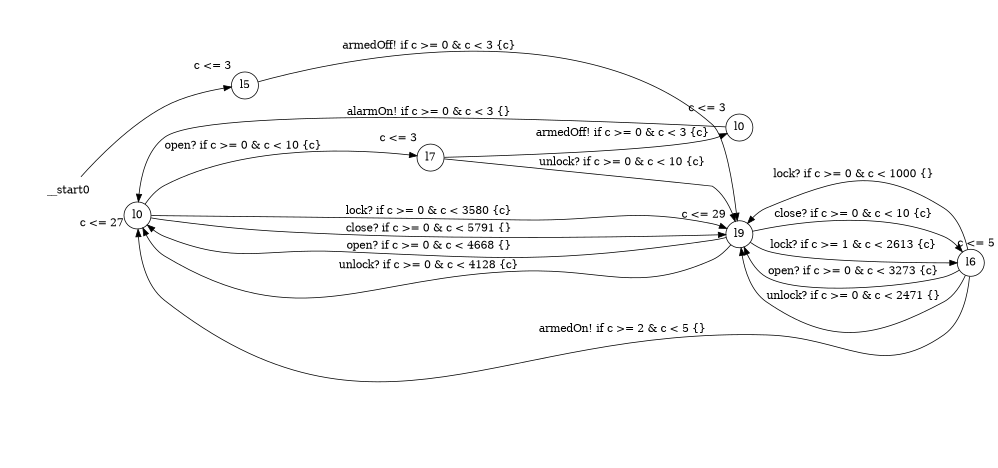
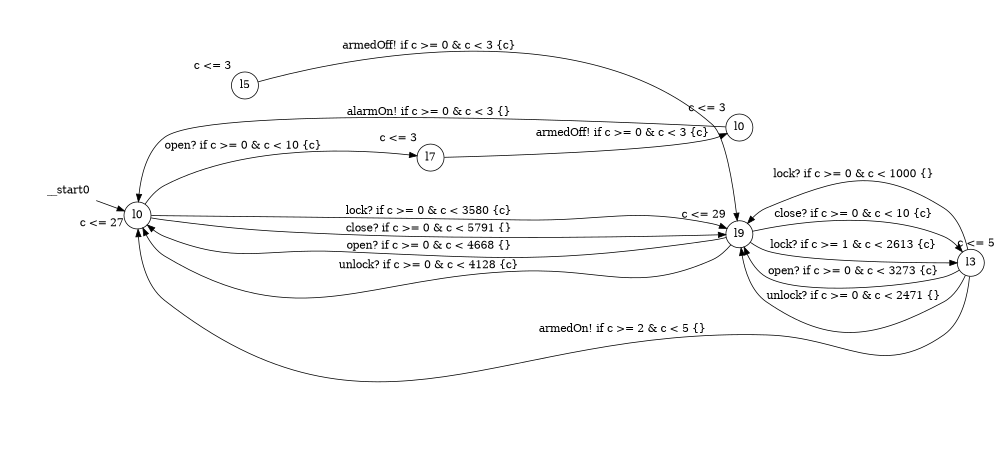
  digraph {
    rankdir=LR
    node [shape=circle margin=0 xlabel="c <= 3"]
    __start0 [shape=none margin="" xlabel=""]
    n2 [label=l0 xlabel="c <= 27"]
    n3 [label=l9 xlabel="c <= 29"]
    n4 [label=l7]
-   n5 [label=l6 xlabel="c <= 5"]
+   n5 [label=l3 xlabel="c <= 5"]
    n6 [label=l5]
    n7 [label=l0]
-   __start0 -> n6
+   __start0 -> n2
    n2 -> n3 [label="lock? if c >= 0 & c < 3580 {c} "]
    n2 -> n3 [label="close? if c >= 0 & c < 5791 {} "]
    n2 -> n4 [label="open? if c >= 0 & c < 10 {c} "]
    n3 -> n2 [label="open? if c >= 0 & c < 4668 {} "]
    n3 -> n2 [label="unlock? if c >= 0 & c < 4128 {c} "]
    n3 -> n5 [label="close? if c >= 0 & c < 10 {c} "]
    n3 -> n5 [label="lock? if c >= 1 & c < 2613 {c} "]
-   n4 -> n3 [label="unlock? if c >= 0 & c < 10 {c} "]
    n4 -> n7 [label="armedOff! if c >= 0 & c < 3 {c} "]
    n5 -> n2 [label="armedOn! if c >= 2 & c < 5 {} "]
    n5 -> n3 [label="open? if c >= 0 & c < 3273 {c} "]
    n5 -> n3 [label="unlock? if c >= 0 & c < 2471 {} "]
    n5 -> n3 [label="lock? if c >= 0 & c < 1000 {} "]
    n6 -> n3 [label="armedOff! if c >= 0 & c < 3 {c} "]
    n7 -> n2 [label="alarmOn! if c >= 0 & c < 3 {} "]
  }
